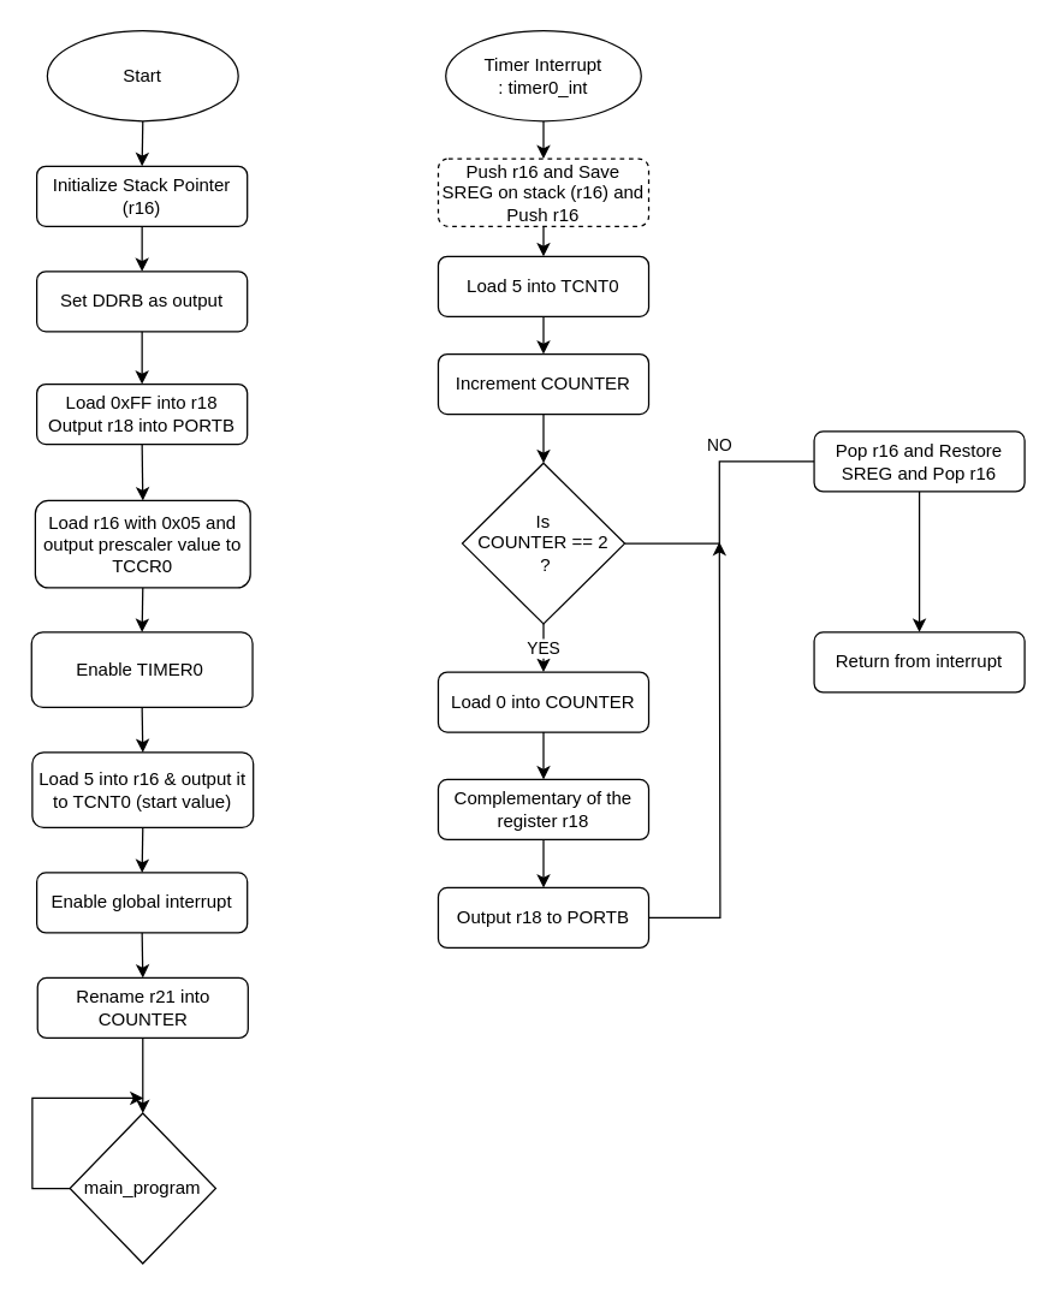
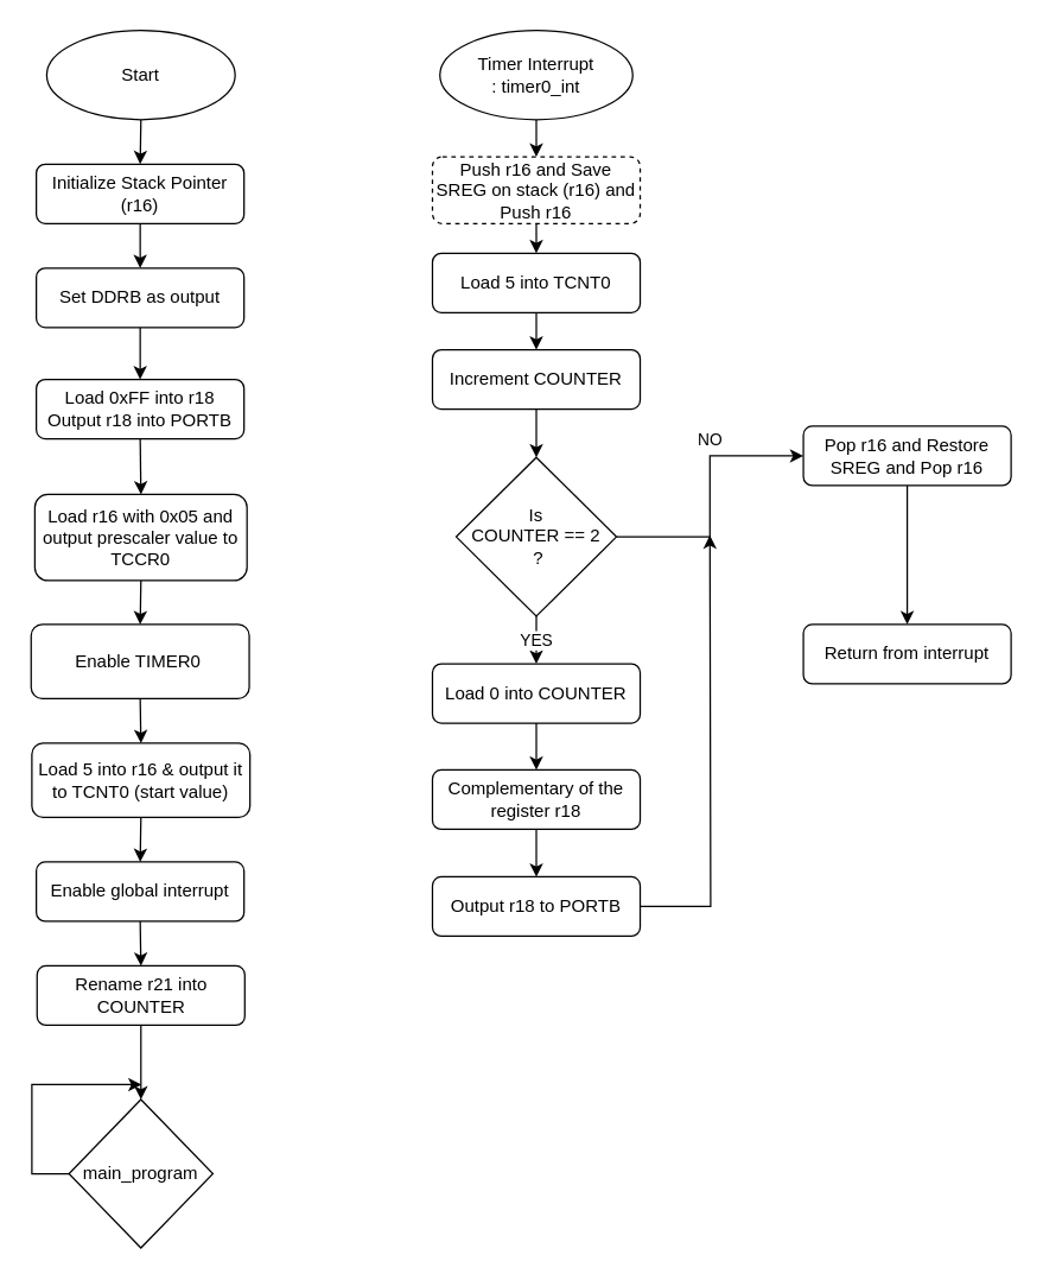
  <mxCell id="0" />
  <mxCell id="1" parent="0" />
  <mxCell id="2" style="edgeStyle=orthogonalEdgeStyle;rounded=0;orthogonalLoop=1;jettySize=auto;html=1;exitX=0.5;exitY=1;exitDx=0;exitDy=0;entryX=0.5;entryY=0;entryDx=0;entryDy=0;" parent="1" source="3" target="5" edge="1"><mxGeometry relative="1" as="geometry" /></mxCell>
  <mxCell id="3" value="Start" style="ellipse;whiteSpace=wrap;html=1;" parent="1" vertex="1"><mxGeometry x="31" y="20" width="127" height="60" as="geometry" /></mxCell>
  <mxCell id="4" style="edgeStyle=orthogonalEdgeStyle;rounded=0;orthogonalLoop=1;jettySize=auto;html=1;exitX=0.5;exitY=1;exitDx=0;exitDy=0;entryX=0.5;entryY=0;entryDx=0;entryDy=0;" parent="1" source="5" target="7" edge="1"><mxGeometry relative="1" as="geometry" /></mxCell>
  <mxCell id="5" value="Initialize Stack Pointer (r16)" style="rounded=1;whiteSpace=wrap;html=1;" parent="1" vertex="1"><mxGeometry x="24" y="110" width="140" height="40" as="geometry" /></mxCell>
  <mxCell id="6" style="edgeStyle=orthogonalEdgeStyle;rounded=0;orthogonalLoop=1;jettySize=auto;html=1;exitX=0.5;exitY=1;exitDx=0;exitDy=0;entryX=0.5;entryY=0;entryDx=0;entryDy=0;" edge="1" parent="1" source="7" target="35"><mxGeometry relative="1" as="geometry" /></mxCell>
  <mxCell id="7" value="Set DDRB as output" style="rounded=1;whiteSpace=wrap;html=1;" parent="1" vertex="1"><mxGeometry x="24" y="180" width="140" height="40" as="geometry" /></mxCell>
  <mxCell id="8" style="edgeStyle=orthogonalEdgeStyle;rounded=0;orthogonalLoop=1;jettySize=auto;html=1;exitX=0.5;exitY=1;exitDx=0;exitDy=0;entryX=0.5;entryY=0;entryDx=0;entryDy=0;" edge="1" parent="1" source="9" target="39"><mxGeometry relative="1" as="geometry" /></mxCell>
  <mxCell id="9" value="Enable TIMER0&amp;nbsp;" style="rounded=1;whiteSpace=wrap;html=1;" parent="1" vertex="1"><mxGeometry x="20.5" y="420" width="147" height="50" as="geometry" /></mxCell>
  <mxCell id="10" style="edgeStyle=orthogonalEdgeStyle;rounded=0;orthogonalLoop=1;jettySize=auto;html=1;exitX=0.5;exitY=1;exitDx=0;exitDy=0;entryX=0.5;entryY=0;entryDx=0;entryDy=0;" edge="1" parent="1" source="11" target="41"><mxGeometry relative="1" as="geometry" /></mxCell>
  <mxCell id="11" value="Enable global interrupt" style="rounded=1;whiteSpace=wrap;html=1;" parent="1" vertex="1"><mxGeometry x="24" y="580" width="140" height="40" as="geometry" /></mxCell>
  <mxCell id="12" style="edgeStyle=orthogonalEdgeStyle;rounded=0;orthogonalLoop=1;jettySize=auto;html=1;exitX=0;exitY=0.5;exitDx=0;exitDy=0;" edge="1" parent="1" source="13"><mxGeometry relative="1" as="geometry"><mxPoint x="95" y="730" as="targetPoint" /><Array as="points"><mxPoint x="21" y="790" /></Array></mxGeometry></mxCell>
  <mxCell id="13" value="main_program" style="rhombus;whiteSpace=wrap;html=1;" parent="1" vertex="1"><mxGeometry x="46" y="740" width="97" height="100" as="geometry" /></mxCell>
  <mxCell id="14" style="edgeStyle=orthogonalEdgeStyle;rounded=0;orthogonalLoop=1;jettySize=auto;html=1;exitX=0.5;exitY=1;exitDx=0;exitDy=0;entryX=0.5;entryY=0;entryDx=0;entryDy=0;" parent="1" source="15" target="17" edge="1"><mxGeometry relative="1" as="geometry" /></mxCell>
  <mxCell id="15" value="Timer Interrupt :&amp;nbsp;timer0_int" style="ellipse;whiteSpace=wrap;html=1;" parent="1" vertex="1"><mxGeometry x="296" y="20" width="130" height="60" as="geometry" /></mxCell>
  <mxCell id="16" style="edgeStyle=orthogonalEdgeStyle;rounded=0;orthogonalLoop=1;jettySize=auto;html=1;exitX=0.5;exitY=1;exitDx=0;exitDy=0;entryX=0.5;entryY=0;entryDx=0;entryDy=0;" parent="1" source="17" target="19" edge="1"><mxGeometry relative="1" as="geometry" /></mxCell>
  <mxCell id="17" value="Push r16 and Save SREG on stack (r16) and Push r16" style="rounded=1;whiteSpace=wrap;html=1;dashed=1;" parent="1" vertex="1"><mxGeometry x="291" y="105" width="140" height="45" as="geometry" /></mxCell>
  <mxCell id="18" style="edgeStyle=orthogonalEdgeStyle;rounded=0;orthogonalLoop=1;jettySize=auto;html=1;exitX=0.5;exitY=1;exitDx=0;exitDy=0;entryX=0.5;entryY=0;entryDx=0;entryDy=0;" parent="1" source="19" target="21" edge="1"><mxGeometry relative="1" as="geometry" /></mxCell>
  <mxCell id="19" value="Load 5 into TCNT0" style="rounded=1;whiteSpace=wrap;html=1;" parent="1" vertex="1"><mxGeometry x="291" y="170" width="140" height="40" as="geometry" /></mxCell>
  <mxCell id="20" style="edgeStyle=orthogonalEdgeStyle;rounded=0;orthogonalLoop=1;jettySize=auto;html=1;exitX=0.5;exitY=1;exitDx=0;exitDy=0;entryX=0.5;entryY=0;entryDx=0;entryDy=0;" parent="1" source="21" target="24" edge="1"><mxGeometry relative="1" as="geometry" /></mxCell>
  <mxCell id="21" value="Increment COUNTER" style="rounded=1;whiteSpace=wrap;html=1;" parent="1" vertex="1"><mxGeometry x="291" y="235" width="140" height="40" as="geometry" /></mxCell>
- <mxCell id="22" value="NO" style="edgeStyle=orthogonalEdgeStyle;rounded=0;orthogonalLoop=1;jettySize=auto;html=1;exitX=1;exitY=0.5;exitDx=0;exitDy=0;entryX=0;entryY=0.5;entryDx=0;entryDy=0;endArrow=none;" parent="1" source="24" target="26" edge="1"><mxGeometry x="0.008" y="-37" relative="1" as="geometry"><mxPoint x="-37" y="-37" as="offset" /></mxGeometry></mxCell>
+ <mxCell id="22" value="NO" style="edgeStyle=orthogonalEdgeStyle;rounded=0;orthogonalLoop=1;jettySize=auto;html=1;exitX=1;exitY=0.5;exitDx=0;exitDy=0;entryX=0;entryY=0.5;entryDx=0;entryDy=0;" parent="1" source="24" target="26" edge="1"><mxGeometry x="0.008" y="-37" relative="1" as="geometry"><mxPoint x="-37" y="-37" as="offset" /></mxGeometry></mxCell>
  <mxCell id="23" value="YES" style="edgeStyle=orthogonalEdgeStyle;rounded=0;orthogonalLoop=1;jettySize=auto;html=1;exitX=0.5;exitY=1;exitDx=0;exitDy=0;entryX=0.5;entryY=0;entryDx=0;entryDy=0;" parent="1" source="24" target="30" edge="1"><mxGeometry relative="1" as="geometry"><Array as="points"><mxPoint x="361" y="430" /><mxPoint x="361" y="430" /></Array></mxGeometry></mxCell>
  <mxCell id="24" value="Is &lt;br&gt;COUNTER == 2&lt;br&gt;&amp;nbsp;?" style="rhombus;whiteSpace=wrap;html=1;" parent="1" vertex="1"><mxGeometry x="307" y="307.5" width="108" height="107" as="geometry" /></mxCell>
  <mxCell id="25" style="edgeStyle=orthogonalEdgeStyle;rounded=0;orthogonalLoop=1;jettySize=auto;html=1;exitX=0.5;exitY=1;exitDx=0;exitDy=0;entryX=0.5;entryY=0;entryDx=0;entryDy=0;" parent="1" source="26" target="33" edge="1"><mxGeometry relative="1" as="geometry" /></mxCell>
  <mxCell id="26" value="Pop r16 and Restore SREG and Pop r16" style="rounded=1;whiteSpace=wrap;html=1;" parent="1" vertex="1"><mxGeometry x="541" y="286.5" width="140" height="40" as="geometry" /></mxCell>
  <mxCell id="27" style="edgeStyle=orthogonalEdgeStyle;rounded=0;orthogonalLoop=1;jettySize=auto;html=1;exitX=0.5;exitY=1;exitDx=0;exitDy=0;entryX=0.5;entryY=0;entryDx=0;entryDy=0;" parent="1" source="28" target="32" edge="1"><mxGeometry relative="1" as="geometry" /></mxCell>
  <mxCell id="28" value="Complementary of the register r18" style="rounded=1;whiteSpace=wrap;html=1;" parent="1" vertex="1"><mxGeometry x="291" y="518" width="140" height="40" as="geometry" /></mxCell>
  <mxCell id="29" style="edgeStyle=orthogonalEdgeStyle;rounded=0;orthogonalLoop=1;jettySize=auto;html=1;exitX=0.5;exitY=1;exitDx=0;exitDy=0;" parent="1" source="30" target="28" edge="1"><mxGeometry relative="1" as="geometry" /></mxCell>
  <mxCell id="30" value="Load 0 into COUNTER" style="rounded=1;whiteSpace=wrap;html=1;" parent="1" vertex="1"><mxGeometry x="291" y="446.5" width="140" height="40" as="geometry" /></mxCell>
  <mxCell id="31" style="edgeStyle=orthogonalEdgeStyle;rounded=0;orthogonalLoop=1;jettySize=auto;html=1;exitX=1;exitY=0.5;exitDx=0;exitDy=0;" parent="1" source="32" edge="1"><mxGeometry relative="1" as="geometry"><mxPoint x="478" y="360" as="targetPoint" /></mxGeometry></mxCell>
  <mxCell id="32" value="Output r18 to PORTB" style="rounded=1;whiteSpace=wrap;html=1;" parent="1" vertex="1"><mxGeometry x="291" y="590" width="140" height="40" as="geometry" /></mxCell>
  <mxCell id="33" value="Return from interrupt" style="rounded=1;whiteSpace=wrap;html=1;" parent="1" vertex="1"><mxGeometry x="541" y="420" width="140" height="40" as="geometry" /></mxCell>
  <mxCell id="34" style="edgeStyle=orthogonalEdgeStyle;rounded=0;orthogonalLoop=1;jettySize=auto;html=1;exitX=0.5;exitY=1;exitDx=0;exitDy=0;entryX=0.5;entryY=0;entryDx=0;entryDy=0;" edge="1" parent="1" source="35" target="37"><mxGeometry relative="1" as="geometry" /></mxCell>
  <mxCell id="35" value="Load 0xFF into r18&lt;br&gt;Output r18 into PORTB" style="rounded=1;whiteSpace=wrap;html=1;" vertex="1" parent="1"><mxGeometry x="24" y="255" width="140" height="40" as="geometry" /></mxCell>
  <mxCell id="36" style="edgeStyle=orthogonalEdgeStyle;rounded=0;orthogonalLoop=1;jettySize=auto;html=1;exitX=0.5;exitY=1;exitDx=0;exitDy=0;entryX=0.5;entryY=0;entryDx=0;entryDy=0;" edge="1" parent="1" source="37" target="9"><mxGeometry relative="1" as="geometry" /></mxCell>
  <mxCell id="37" value="Load r16 with 0x05 and output prescaler value to TCCR0" style="rounded=1;whiteSpace=wrap;html=1;" vertex="1" parent="1"><mxGeometry x="23" y="332.5" width="143" height="58" as="geometry" /></mxCell>
  <mxCell id="38" style="edgeStyle=orthogonalEdgeStyle;rounded=0;orthogonalLoop=1;jettySize=auto;html=1;exitX=0.5;exitY=1;exitDx=0;exitDy=0;entryX=0.5;entryY=0;entryDx=0;entryDy=0;" edge="1" parent="1" source="39" target="11"><mxGeometry relative="1" as="geometry" /></mxCell>
  <mxCell id="39" value="Load 5 into r16 &amp;amp; output it to TCNT0 (start value)" style="rounded=1;whiteSpace=wrap;html=1;" vertex="1" parent="1"><mxGeometry x="21" y="500" width="147" height="50" as="geometry" /></mxCell>
  <mxCell id="40" style="edgeStyle=orthogonalEdgeStyle;rounded=0;orthogonalLoop=1;jettySize=auto;html=1;exitX=0.5;exitY=1;exitDx=0;exitDy=0;entryX=0.5;entryY=0;entryDx=0;entryDy=0;" edge="1" parent="1" source="41" target="13"><mxGeometry relative="1" as="geometry" /></mxCell>
  <mxCell id="41" value="Rename r21 into COUNTER" style="rounded=1;whiteSpace=wrap;html=1;" vertex="1" parent="1"><mxGeometry x="24.5" y="650" width="140" height="40" as="geometry" /></mxCell>
